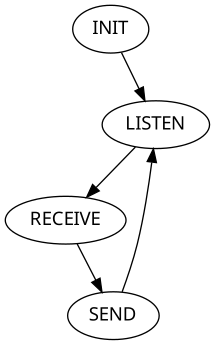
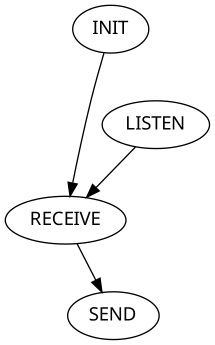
  digraph {
    fontname="Noto Sans"
    node [fontname="Noto Sans"]
    edge [fontname="Noto Sans"]
    INIT
    LISTEN
    RECEIVE
    SEND
-   INIT -> LISTEN
+   INIT -> RECEIVE
    LISTEN -> RECEIVE
    RECEIVE -> SEND
-   SEND -> LISTEN
  }
